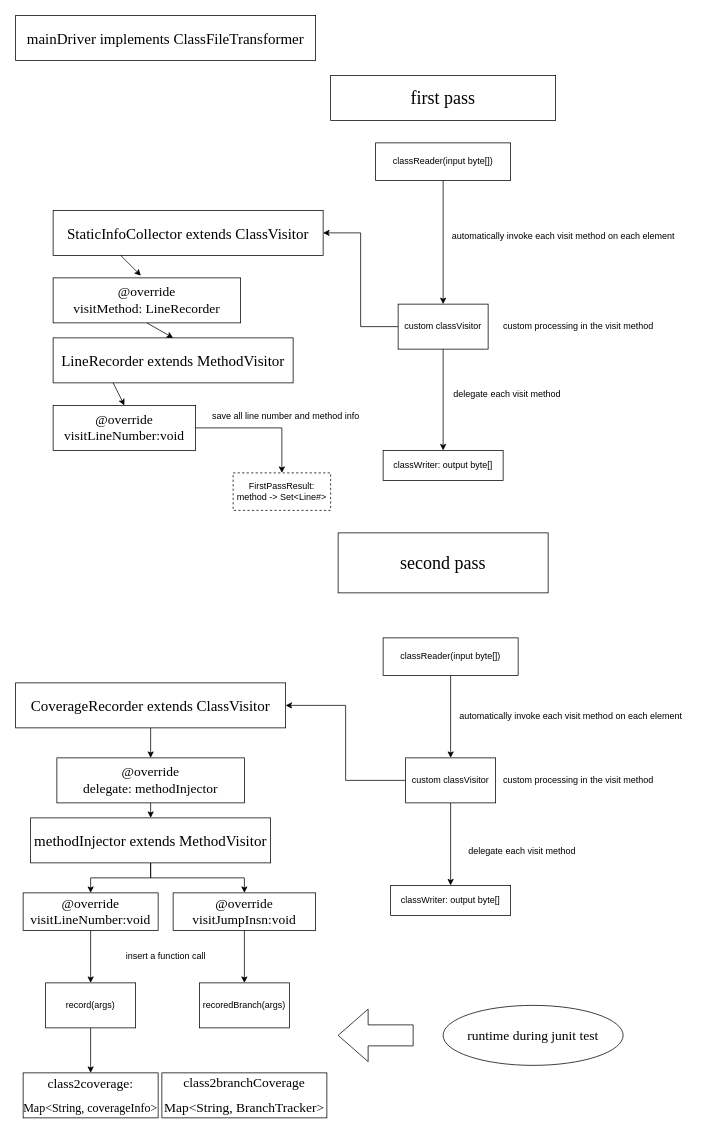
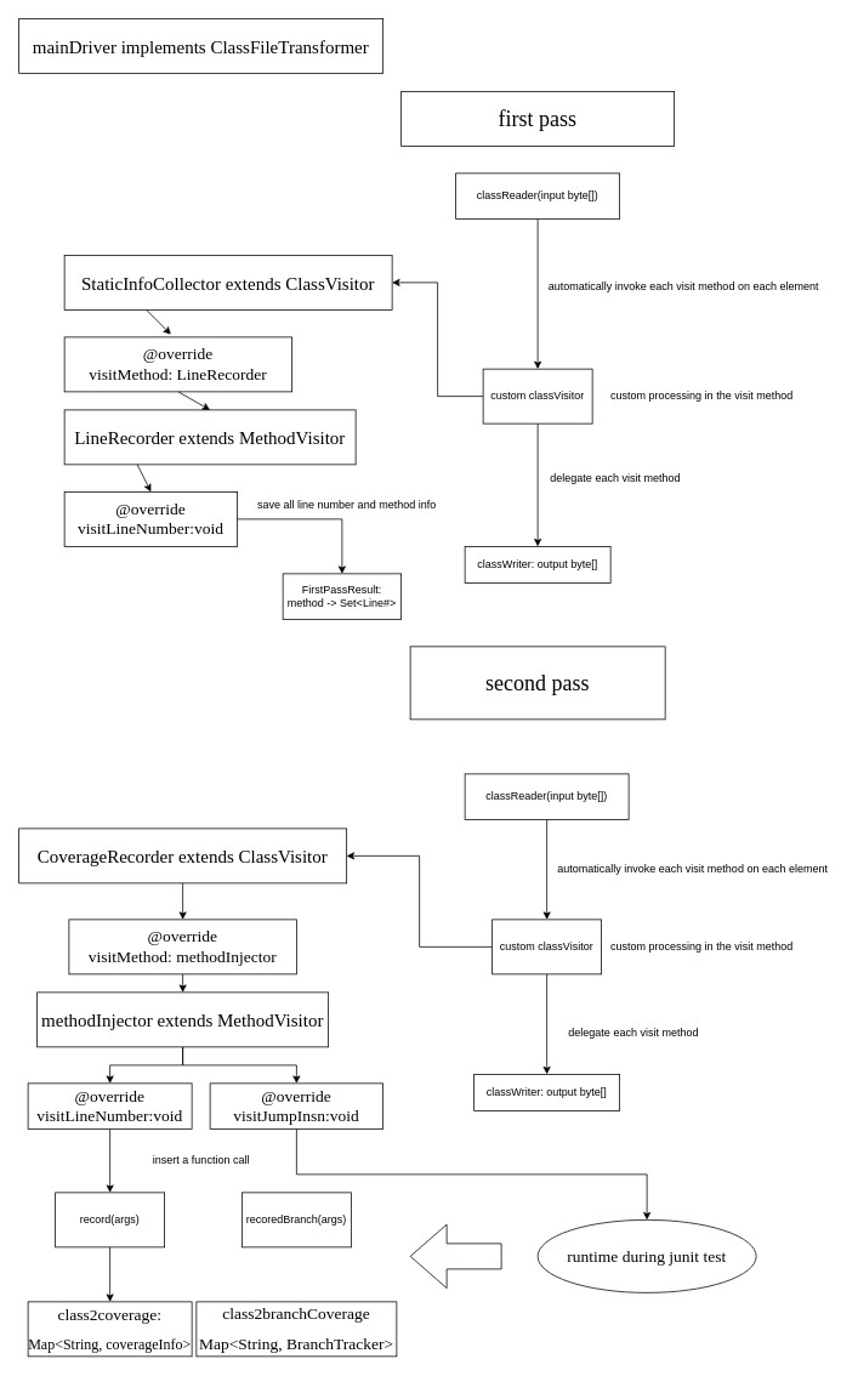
  <mxCell id="0" />
  <mxCell id="1" parent="0" />
  <mxCell id="2" value="&lt;div style=&quot;font-size: 15pt;&quot;&gt;&lt;pre style=&quot;&quot;&gt;&lt;font style=&quot;&quot; face=&quot;Times New Roman&quot;&gt;mainDriver implements ClassFileTransformer&lt;/font&gt;&lt;/pre&gt;&lt;/div&gt;" style="rounded=0;whiteSpace=wrap;html=1;" vertex="1" parent="1"><mxGeometry x="20" y="20" width="400" height="60" as="geometry" /></mxCell>
  <mxCell id="3" value="&lt;font style=&quot;font-size: 24px;&quot; face=&quot;Times New Roman&quot;&gt;first pass&lt;/font&gt;" style="rounded=0;whiteSpace=wrap;html=1;" vertex="1" parent="1"><mxGeometry x="440" y="100" width="300" height="60" as="geometry" /></mxCell>
  <mxCell id="4" value="&lt;div style=&quot;font-size: 15pt;&quot;&gt;&lt;pre style=&quot;&quot;&gt;&lt;font face=&quot;Times New Roman&quot;&gt;StaticInfoCollector extends ClassVisitor&lt;/font&gt;&lt;/pre&gt;&lt;/div&gt;" style="rounded=0;whiteSpace=wrap;html=1;" vertex="1" parent="1"><mxGeometry x="70" y="280" width="360" height="60" as="geometry" /></mxCell>
  <mxCell id="5" value="&lt;font style=&quot;font-size: 18px;&quot; face=&quot;Times New Roman&quot;&gt;@override&lt;br&gt;visitMethod: LineRecorder&lt;/font&gt;" style="rounded=0;whiteSpace=wrap;html=1;" vertex="1" parent="1"><mxGeometry x="70" y="370" width="250" height="60" as="geometry" /></mxCell>
  <mxCell id="6" value="&lt;div style=&quot;font-size: 15pt;&quot;&gt;&lt;pre style=&quot;&quot;&gt;&lt;font face=&quot;Times New Roman&quot;&gt;LineRecorder extends MethodVisitor&lt;/font&gt;&lt;/pre&gt;&lt;/div&gt;" style="rounded=0;whiteSpace=wrap;html=1;" vertex="1" parent="1"><mxGeometry x="70" y="450" width="320" height="60" as="geometry" /></mxCell>
  <mxCell id="7" value="&lt;font style=&quot;&quot;&gt;&lt;font face=&quot;Times New Roman&quot; style=&quot;font-size: 18px;&quot;&gt;@override&lt;br&gt;&lt;span style=&quot;background-color: initial;&quot;&gt;visitLineNumber:void&lt;/span&gt;&lt;/font&gt;&lt;br&gt;&lt;/font&gt;" style="rounded=0;whiteSpace=wrap;html=1;" vertex="1" parent="1"><mxGeometry x="70" y="540" width="190" height="60" as="geometry" /></mxCell>
  <mxCell id="8" value="" style="endArrow=classic;html=1;rounded=0;exitX=0.25;exitY=1;exitDx=0;exitDy=0;entryX=0.468;entryY=-0.05;entryDx=0;entryDy=0;entryPerimeter=0;" edge="1" parent="1" source="4" target="5"><mxGeometry width="50" height="50" relative="1" as="geometry"><mxPoint x="300" y="280" as="sourcePoint" /><mxPoint x="350" y="230" as="targetPoint" /></mxGeometry></mxCell>
  <mxCell id="9" value="" style="endArrow=classic;html=1;rounded=0;exitX=0.5;exitY=1;exitDx=0;exitDy=0;entryX=0.5;entryY=0;entryDx=0;entryDy=0;" edge="1" parent="1" source="5" target="6"><mxGeometry width="50" height="50" relative="1" as="geometry"><mxPoint x="300" y="280" as="sourcePoint" /><mxPoint x="350" y="230" as="targetPoint" /></mxGeometry></mxCell>
  <mxCell id="10" value="" style="endArrow=classic;html=1;rounded=0;exitX=0.25;exitY=1;exitDx=0;exitDy=0;entryX=0.5;entryY=0;entryDx=0;entryDy=0;" edge="1" parent="1" source="6" target="7"><mxGeometry width="50" height="50" relative="1" as="geometry"><mxPoint x="300" y="280" as="sourcePoint" /><mxPoint x="350" y="230" as="targetPoint" /></mxGeometry></mxCell>
  <mxCell id="11" value="save all line number and method info" style="text;html=1;align=center;verticalAlign=middle;resizable=0;points=[];autosize=1;strokeColor=none;fillColor=none;" vertex="1" parent="1"><mxGeometry x="270" y="540" width="220" height="30" as="geometry" /></mxCell>
  <mxCell id="12" style="edgeStyle=orthogonalEdgeStyle;rounded=0;orthogonalLoop=1;jettySize=auto;html=1;exitX=0.5;exitY=1;exitDx=0;exitDy=0;entryX=0.5;entryY=0;entryDx=0;entryDy=0;" edge="1" parent="1" source="13" target="16"><mxGeometry relative="1" as="geometry" /></mxCell>
  <mxCell id="13" value="classReader(input byte[])" style="rounded=0;whiteSpace=wrap;html=1;" vertex="1" parent="1"><mxGeometry x="500" y="190" width="180" height="50" as="geometry" /></mxCell>
  <mxCell id="14" style="edgeStyle=orthogonalEdgeStyle;rounded=0;orthogonalLoop=1;jettySize=auto;html=1;exitX=0.5;exitY=1;exitDx=0;exitDy=0;" edge="1" parent="1" source="16" target="17"><mxGeometry relative="1" as="geometry" /></mxCell>
  <mxCell id="15" style="edgeStyle=orthogonalEdgeStyle;rounded=0;orthogonalLoop=1;jettySize=auto;html=1;entryX=1;entryY=0.5;entryDx=0;entryDy=0;" edge="1" parent="1" source="16" target="4"><mxGeometry relative="1" as="geometry" /></mxCell>
  <mxCell id="16" value="custom classVisitor" style="rounded=0;whiteSpace=wrap;html=1;" vertex="1" parent="1"><mxGeometry x="530" y="405" width="120" height="60" as="geometry" /></mxCell>
  <mxCell id="17" value="classWriter: output byte[]" style="rounded=0;whiteSpace=wrap;html=1;" vertex="1" parent="1"><mxGeometry x="510" y="600" width="160" height="40" as="geometry" /></mxCell>
  <mxCell id="18" value="&lt;font style=&quot;font-size: 24px;&quot; face=&quot;Times New Roman&quot;&gt;second pass&lt;/font&gt;" style="rounded=0;whiteSpace=wrap;html=1;" vertex="1" parent="1"><mxGeometry x="450" y="710" width="280" height="80" as="geometry" /></mxCell>
  <mxCell id="19" value="automatically invoke each visit method on each element" style="text;html=1;align=center;verticalAlign=middle;resizable=0;points=[];autosize=1;strokeColor=none;fillColor=none;" vertex="1" parent="1"><mxGeometry x="590" y="300" width="320" height="30" as="geometry" /></mxCell>
  <mxCell id="20" value="delegate each visit method" style="text;html=1;align=center;verticalAlign=middle;resizable=0;points=[];autosize=1;strokeColor=none;fillColor=none;" vertex="1" parent="1"><mxGeometry x="590" y="510" width="170" height="30" as="geometry" /></mxCell>
  <mxCell id="21" value="custom processing in the visit method" style="text;html=1;align=center;verticalAlign=middle;resizable=0;points=[];autosize=1;strokeColor=none;fillColor=none;" vertex="1" parent="1"><mxGeometry x="660" y="420" width="220" height="30" as="geometry" /></mxCell>
- <mxCell id="22" value="FirstPassResult:&lt;br&gt;method -&amp;gt; Set&amp;lt;Line#&amp;gt;" style="rounded=0;whiteSpace=wrap;html=1;dashed=1;" vertex="1" parent="1"><mxGeometry x="310" y="630" width="130" height="50" as="geometry" /></mxCell>
+ <mxCell id="22" value="FirstPassResult:&lt;br&gt;method -&amp;gt; Set&amp;lt;Line#&amp;gt;" style="rounded=0;whiteSpace=wrap;html=1;" vertex="1" parent="1"><mxGeometry x="310" y="630" width="130" height="50" as="geometry" /></mxCell>
  <mxCell id="23" value="" style="endArrow=classic;html=1;rounded=0;entryX=0.5;entryY=0;entryDx=0;entryDy=0;exitX=1;exitY=0.5;exitDx=0;exitDy=0;" edge="1" parent="1" source="7" target="22"><mxGeometry width="50" height="50" relative="1" as="geometry"><mxPoint x="390" y="570" as="sourcePoint" /><mxPoint x="440" y="520" as="targetPoint" /><Array as="points"><mxPoint x="375" y="570" /></Array></mxGeometry></mxCell>
  <mxCell id="24" value="&lt;div style=&quot;font-size: 15pt;&quot;&gt;&lt;pre style=&quot;&quot;&gt;&lt;font face=&quot;Times New Roman&quot;&gt;CoverageRecorder extends ClassVisitor&lt;/font&gt;&lt;/pre&gt;&lt;/div&gt;" style="rounded=0;whiteSpace=wrap;html=1;" vertex="1" parent="1"><mxGeometry x="20" y="910" width="360" height="60" as="geometry" /></mxCell>
- <mxCell id="25" value="&lt;font style=&quot;font-size: 18px;&quot; face=&quot;Times New Roman&quot;&gt;@override&lt;br&gt;delegate: methodInjector&lt;/font&gt;" style="rounded=0;whiteSpace=wrap;html=1;" vertex="1" parent="1"><mxGeometry x="75" y="1010" width="250" height="60" as="geometry" /></mxCell>
+ <mxCell id="25" value="&lt;font style=&quot;font-size: 18px;&quot; face=&quot;Times New Roman&quot;&gt;@override&lt;br&gt;visitMethod: methodInjector&lt;/font&gt;" style="rounded=0;whiteSpace=wrap;html=1;" vertex="1" parent="1"><mxGeometry x="75" y="1010" width="250" height="60" as="geometry" /></mxCell>
  <mxCell id="26" style="edgeStyle=orthogonalEdgeStyle;rounded=0;orthogonalLoop=1;jettySize=auto;html=1;exitX=0.5;exitY=1;exitDx=0;exitDy=0;entryX=0.5;entryY=0;entryDx=0;entryDy=0;" edge="1" parent="1" source="28" target="30"><mxGeometry relative="1" as="geometry" /></mxCell>
  <mxCell id="27" style="edgeStyle=orthogonalEdgeStyle;rounded=0;orthogonalLoop=1;jettySize=auto;html=1;entryX=0.5;entryY=0;entryDx=0;entryDy=0;" edge="1" parent="1" source="28" target="38"><mxGeometry relative="1" as="geometry" /></mxCell>
  <mxCell id="28" value="&lt;div style=&quot;font-size: 15pt;&quot;&gt;&lt;pre style=&quot;&quot;&gt;&lt;font face=&quot;Times New Roman&quot;&gt;methodInjector extends MethodVisitor&lt;/font&gt;&lt;/pre&gt;&lt;/div&gt;" style="rounded=0;whiteSpace=wrap;html=1;" vertex="1" parent="1"><mxGeometry x="40" y="1090" width="320" height="60" as="geometry" /></mxCell>
  <mxCell id="29" style="edgeStyle=orthogonalEdgeStyle;rounded=0;orthogonalLoop=1;jettySize=auto;html=1;entryX=0.5;entryY=0;entryDx=0;entryDy=0;" edge="1" parent="1" source="30" target="34"><mxGeometry relative="1" as="geometry" /></mxCell>
  <mxCell id="30" value="&lt;font style=&quot;&quot;&gt;&lt;font face=&quot;Times New Roman&quot; style=&quot;font-size: 18px;&quot;&gt;@override&lt;br&gt;&lt;span style=&quot;background-color: initial;&quot;&gt;visitLineNumber:void&lt;/span&gt;&lt;/font&gt;&lt;br&gt;&lt;/font&gt;" style="rounded=0;whiteSpace=wrap;html=1;" vertex="1" parent="1"><mxGeometry x="30" y="1190" width="180" height="50" as="geometry" /></mxCell>
  <mxCell id="31" value="" style="endArrow=classic;html=1;rounded=0;exitX=0.5;exitY=1;exitDx=0;exitDy=0;entryX=0.5;entryY=0;entryDx=0;entryDy=0;" edge="1" parent="1" source="24" target="25"><mxGeometry width="50" height="50" relative="1" as="geometry"><mxPoint x="260" y="910" as="sourcePoint" /><mxPoint x="310" y="860" as="targetPoint" /></mxGeometry></mxCell>
  <mxCell id="32" value="" style="endArrow=classic;html=1;rounded=0;exitX=0.5;exitY=1;exitDx=0;exitDy=0;entryX=0.5;entryY=0;entryDx=0;entryDy=0;" edge="1" parent="1" source="25" target="28"><mxGeometry width="50" height="50" relative="1" as="geometry"><mxPoint x="260" y="910" as="sourcePoint" /><mxPoint x="310" y="860" as="targetPoint" /></mxGeometry></mxCell>
  <mxCell id="33" style="edgeStyle=orthogonalEdgeStyle;rounded=0;orthogonalLoop=1;jettySize=auto;html=1;entryX=0.5;entryY=0;entryDx=0;entryDy=0;" edge="1" parent="1" source="34" target="35"><mxGeometry relative="1" as="geometry" /></mxCell>
  <mxCell id="34" value="record(args)" style="rounded=0;whiteSpace=wrap;html=1;" vertex="1" parent="1"><mxGeometry x="60" y="1310" width="120" height="60" as="geometry" /></mxCell>
  <mxCell id="35" value="&lt;div style=&quot;&quot;&gt;&lt;pre style=&quot;&quot;&gt;&lt;font style=&quot;font-size: 18px;&quot; face=&quot;Times New Roman&quot;&gt;class2coverage:&lt;/font&gt;&lt;/pre&gt;&lt;pre style=&quot;&quot;&gt;&lt;div style=&quot;&quot;&gt;&lt;pre style=&quot;&quot;&gt;&lt;font size=&quot;3&quot; style=&quot;&quot; face=&quot;Times New Roman&quot;&gt;Map&amp;lt;String, coverageInfo&amp;gt;&lt;/font&gt;&lt;/pre&gt;&lt;/div&gt;&lt;/pre&gt;&lt;/div&gt;" style="rounded=0;whiteSpace=wrap;html=1;" vertex="1" parent="1"><mxGeometry x="30" y="1430" width="180" height="60" as="geometry" /></mxCell>
  <mxCell id="36" value="insert a function call" style="text;html=1;align=center;verticalAlign=middle;resizable=0;points=[];autosize=1;strokeColor=none;fillColor=none;" vertex="1" parent="1"><mxGeometry x="155" y="1260" width="130" height="30" as="geometry" /></mxCell>
- <mxCell id="37" style="edgeStyle=orthogonalEdgeStyle;rounded=0;orthogonalLoop=1;jettySize=auto;html=1;exitX=0.5;exitY=1;exitDx=0;exitDy=0;entryX=0.5;entryY=0;entryDx=0;entryDy=0;" edge="1" parent="1" source="38" target="39"><mxGeometry relative="1" as="geometry" /></mxCell>
+ <mxCell id="37" style="edgeStyle=orthogonalEdgeStyle;rounded=0;orthogonalLoop=1;jettySize=auto;html=1;exitX=0.5;exitY=1;exitDx=0;exitDy=0;" edge="1" parent="1" source="38" target="50"><mxGeometry relative="1" as="geometry" /></mxCell>
  <mxCell id="38" value="&lt;font style=&quot;&quot;&gt;&lt;font face=&quot;Times New Roman&quot; style=&quot;font-size: 18px;&quot;&gt;@override&lt;br&gt;&lt;span style=&quot;background-color: initial;&quot;&gt;visitJumpInsn:void&lt;/span&gt;&lt;/font&gt;&lt;br&gt;&lt;/font&gt;" style="rounded=0;whiteSpace=wrap;html=1;" vertex="1" parent="1"><mxGeometry x="230" y="1190" width="190" height="50" as="geometry" /></mxCell>
  <mxCell id="39" value="recoredBranch(args)" style="rounded=0;whiteSpace=wrap;html=1;" vertex="1" parent="1"><mxGeometry x="265" y="1310" width="120" height="60" as="geometry" /></mxCell>
  <mxCell id="40" value="&lt;div style=&quot;&quot;&gt;&lt;pre style=&quot;&quot;&gt;&lt;pre style=&quot;border-color: var(--border-color);&quot;&gt;&lt;font style=&quot;border-color: var(--border-color); font-size: 18px;&quot; face=&quot;Times New Roman&quot;&gt;class2branchCoverage&lt;/font&gt;&lt;/pre&gt;&lt;/pre&gt;&lt;pre style=&quot;&quot;&gt;&lt;font style=&quot;font-size: 18px;&quot; face=&quot;Times New Roman&quot;&gt;Map&amp;lt;String, BranchTracker&amp;gt;&lt;/font&gt;&lt;/pre&gt;&lt;/div&gt;" style="rounded=0;whiteSpace=wrap;html=1;" vertex="1" parent="1"><mxGeometry x="215" y="1430" width="220" height="60" as="geometry" /></mxCell>
  <mxCell id="41" style="edgeStyle=orthogonalEdgeStyle;rounded=0;orthogonalLoop=1;jettySize=auto;html=1;exitX=0.5;exitY=1;exitDx=0;exitDy=0;entryX=0.5;entryY=0;entryDx=0;entryDy=0;" edge="1" parent="1" source="42" target="45"><mxGeometry relative="1" as="geometry" /></mxCell>
  <mxCell id="42" value="classReader(input byte[])" style="rounded=0;whiteSpace=wrap;html=1;" vertex="1" parent="1"><mxGeometry x="510" y="850" width="180" height="50" as="geometry" /></mxCell>
  <mxCell id="43" style="edgeStyle=orthogonalEdgeStyle;rounded=0;orthogonalLoop=1;jettySize=auto;html=1;exitX=0.5;exitY=1;exitDx=0;exitDy=0;" edge="1" parent="1" source="45" target="46"><mxGeometry relative="1" as="geometry" /></mxCell>
  <mxCell id="44" style="edgeStyle=orthogonalEdgeStyle;rounded=0;orthogonalLoop=1;jettySize=auto;html=1;exitX=0;exitY=0.5;exitDx=0;exitDy=0;entryX=1;entryY=0.5;entryDx=0;entryDy=0;" edge="1" parent="1" source="45" target="24"><mxGeometry relative="1" as="geometry" /></mxCell>
  <mxCell id="45" value="custom classVisitor" style="rounded=0;whiteSpace=wrap;html=1;" vertex="1" parent="1"><mxGeometry x="540" y="1010" width="120" height="60" as="geometry" /></mxCell>
  <mxCell id="46" value="classWriter: output byte[]" style="rounded=0;whiteSpace=wrap;html=1;" vertex="1" parent="1"><mxGeometry x="520" y="1180" width="160" height="40" as="geometry" /></mxCell>
  <mxCell id="47" value="delegate each visit method" style="text;html=1;align=center;verticalAlign=middle;resizable=0;points=[];autosize=1;strokeColor=none;fillColor=none;" vertex="1" parent="1"><mxGeometry x="610" y="1120" width="170" height="30" as="geometry" /></mxCell>
  <mxCell id="48" value="custom processing in the visit method" style="text;html=1;align=center;verticalAlign=middle;resizable=0;points=[];autosize=1;strokeColor=none;fillColor=none;" vertex="1" parent="1"><mxGeometry x="660" y="1025" width="220" height="30" as="geometry" /></mxCell>
  <mxCell id="49" value="automatically invoke each visit method on each element" style="text;html=1;align=center;verticalAlign=middle;resizable=0;points=[];autosize=1;strokeColor=none;fillColor=none;" vertex="1" parent="1"><mxGeometry x="600" y="940" width="320" height="30" as="geometry" /></mxCell>
  <mxCell id="50" value="&lt;font style=&quot;font-size: 18px;&quot; face=&quot;Times New Roman&quot;&gt;runtime during junit test&lt;/font&gt;" style="ellipse;whiteSpace=wrap;html=1;" vertex="1" parent="1"><mxGeometry x="590" y="1340" width="240" height="80" as="geometry" /></mxCell>
  <mxCell id="51" value="" style="html=1;shadow=0;dashed=0;align=center;verticalAlign=middle;shape=mxgraph.arrows2.arrow;dy=0.6;dx=40;flipH=1;notch=0;" vertex="1" parent="1"><mxGeometry x="450" y="1345" width="100" height="70" as="geometry" /></mxCell>
